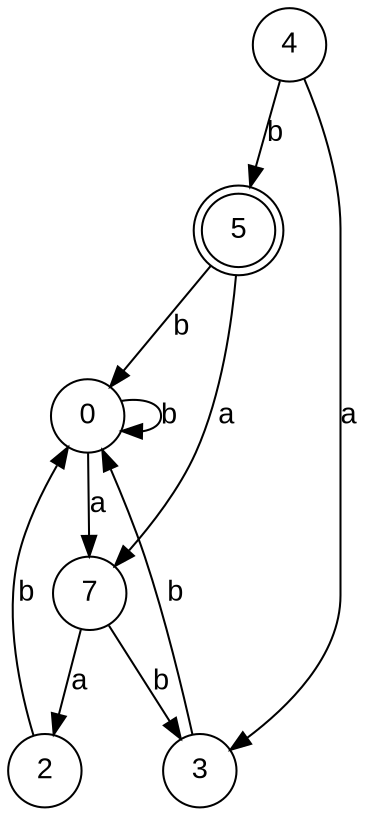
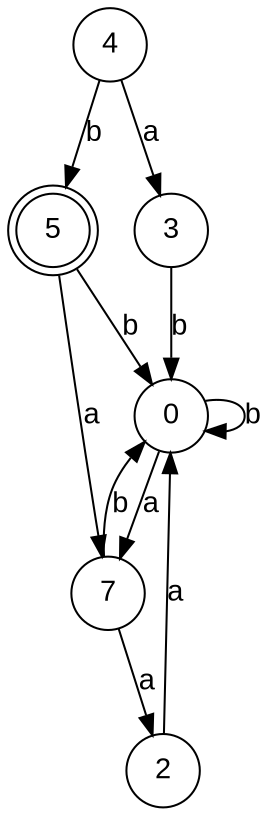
  digraph {
    fontname="Liberation Sans"
    node [fontname="Liberation Sans" shape=circle]
    edge [fontname="Liberation Sans" weigth=0.6]
    5 [shape=doublecircle]
    0
    n3 [label=7]
    2
    3
    4
    5 -> 0 [label=b]
    5 -> n3 [label=a]
    0 -> 0 [label=b]
    0 -> n3 [label=a]
-   n3 -> 3 [label=b]
+   n3 -> 0 [label=b]
    n3 -> 2 [label=a]
-   2 -> 0 [label=b]
+   2 -> 0 [label=a]
    3 -> 0 [label=b]
    4 -> 5 [label=b]
    4 -> 3 [label=a]
  }
